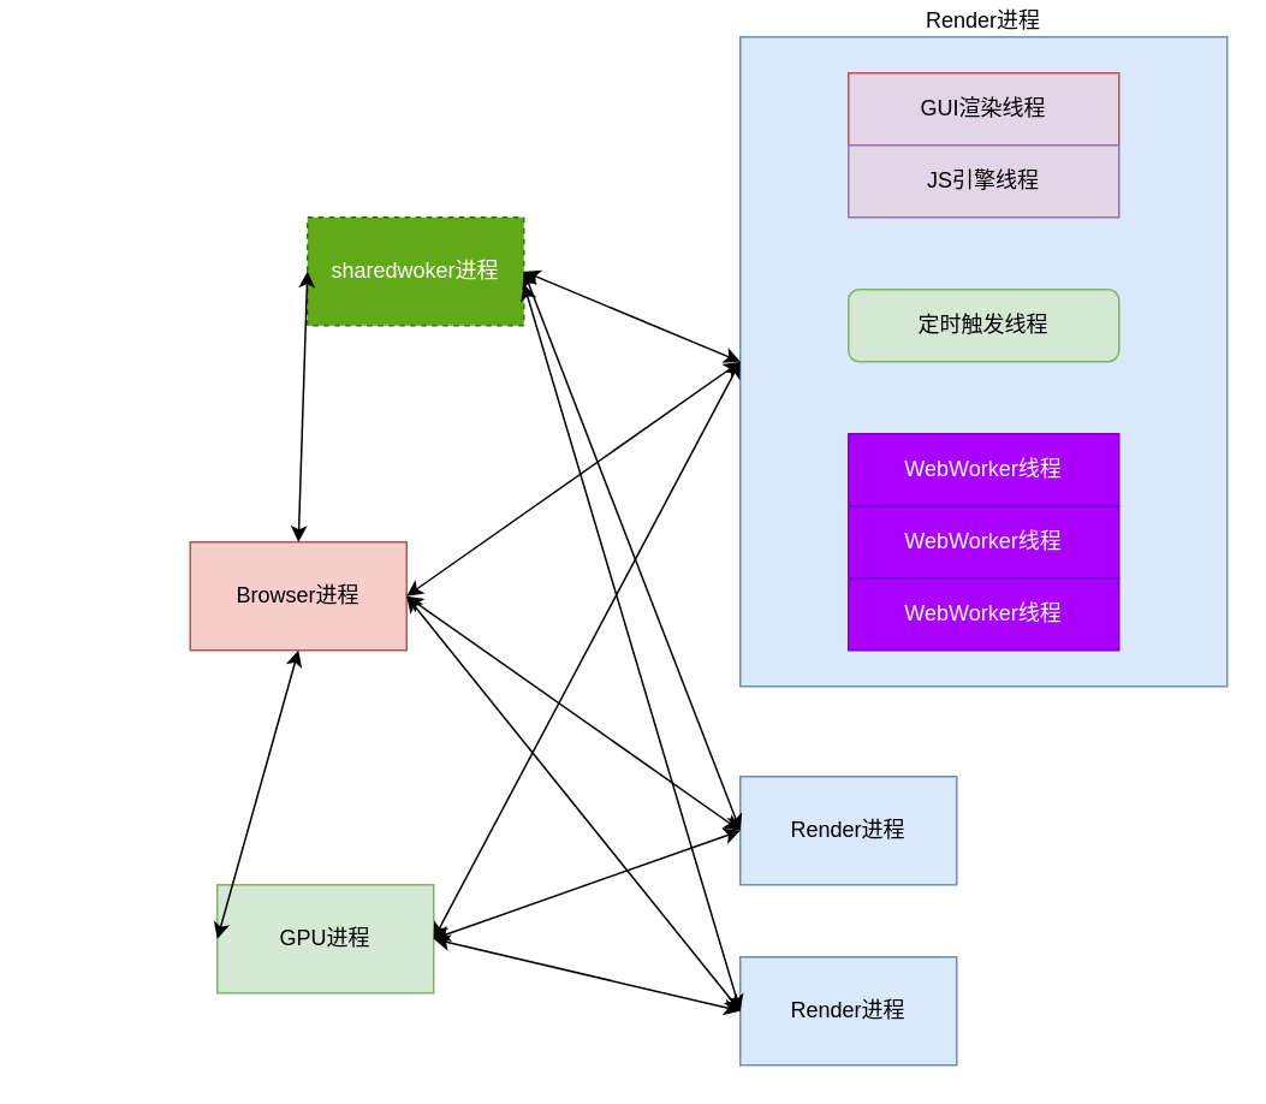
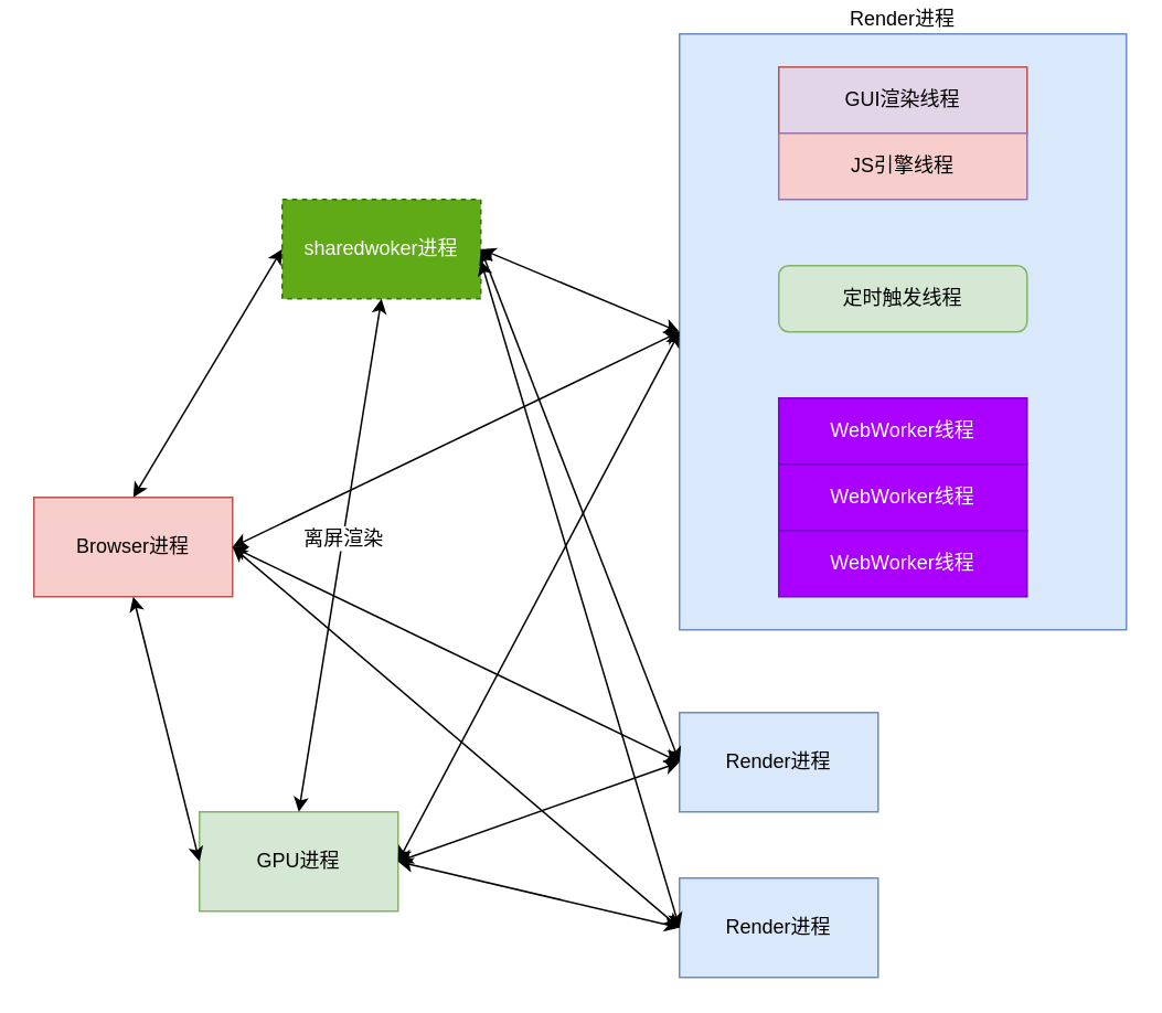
  <mxCell id="0" />
  <mxCell id="1" parent="0" />
- <mxCell id="2" value="Browser进程" style="rounded=0;whiteSpace=wrap;html=1;fillColor=#f8cecc;strokeColor=#b85450;" vertex="1" parent="1"><mxGeometry x="105" y="300" width="120" height="60" as="geometry" /></mxCell>
+ <mxCell id="2" value="Browser进程" style="rounded=0;whiteSpace=wrap;html=1;fillColor=#f8cecc;strokeColor=#b85450;" vertex="1" parent="1"><mxGeometry x="20" y="300" width="120" height="60" as="geometry" /></mxCell>
  <mxCell id="3" value="GPU进程" style="rounded=0;whiteSpace=wrap;html=1;fillColor=#d5e8d4;strokeColor=#82b366;" vertex="1" parent="1"><mxGeometry x="120" y="490" width="120" height="60" as="geometry" /></mxCell>
  <mxCell id="4" value="Render进程" style="rounded=0;whiteSpace=wrap;html=1;fillColor=#dae8fc;strokeColor=#6c8ebf;labelPosition=center;verticalLabelPosition=top;align=center;verticalAlign=bottom;" vertex="1" parent="1"><mxGeometry x="410" y="20" width="270" height="360" as="geometry" /></mxCell>
  <mxCell id="5" value="Render进程" style="rounded=0;whiteSpace=wrap;html=1;fillColor=#dae8fc;strokeColor=#6c8ebf;" vertex="1" parent="1"><mxGeometry x="410" y="430" width="120" height="60" as="geometry" /></mxCell>
  <mxCell id="6" value="Render进程" style="rounded=0;whiteSpace=wrap;html=1;fillColor=#dae8fc;strokeColor=#6c8ebf;" vertex="1" parent="1"><mxGeometry x="410" y="530" width="120" height="60" as="geometry" /></mxCell>
  <mxCell id="7" value="" style="endArrow=classic;startArrow=classic;html=1;exitX=1;exitY=0.5;exitDx=0;exitDy=0;entryX=0;entryY=0.5;entryDx=0;entryDy=0;" edge="1" parent="1" source="3" target="4"><mxGeometry width="50" height="50" relative="1" as="geometry"><mxPoint x="300" y="370" as="sourcePoint" /><mxPoint x="350" y="320" as="targetPoint" /></mxGeometry></mxCell>
  <mxCell id="8" value="" style="endArrow=classic;startArrow=classic;html=1;entryX=0;entryY=0.5;entryDx=0;entryDy=0;exitX=0.5;exitY=1;exitDx=0;exitDy=0;" edge="1" parent="1" source="2" target="3"><mxGeometry width="50" height="50" relative="1" as="geometry"><mxPoint x="160" y="465" as="sourcePoint" /><mxPoint x="210" y="415" as="targetPoint" /></mxGeometry></mxCell>
  <mxCell id="9" value="" style="endArrow=classic;startArrow=classic;html=1;entryX=0;entryY=0.5;entryDx=0;entryDy=0;exitX=1;exitY=0.5;exitDx=0;exitDy=0;" edge="1" parent="1" source="2" target="5"><mxGeometry width="50" height="50" relative="1" as="geometry"><mxPoint x="170" y="670" as="sourcePoint" /><mxPoint x="220" y="620" as="targetPoint" /></mxGeometry></mxCell>
  <mxCell id="10" value="" style="endArrow=classic;startArrow=classic;html=1;entryX=0;entryY=0.5;entryDx=0;entryDy=0;exitX=1;exitY=0.5;exitDx=0;exitDy=0;" edge="1" parent="1" source="2" target="4"><mxGeometry width="50" height="50" relative="1" as="geometry"><mxPoint x="290" y="510" as="sourcePoint" /><mxPoint x="420" y="470" as="targetPoint" /></mxGeometry></mxCell>
  <mxCell id="11" value="" style="endArrow=classic;startArrow=classic;html=1;exitX=1;exitY=0.5;exitDx=0;exitDy=0;entryX=0;entryY=0.5;entryDx=0;entryDy=0;" edge="1" parent="1" source="3" target="5"><mxGeometry width="50" height="50" relative="1" as="geometry"><mxPoint x="170" y="670" as="sourcePoint" /><mxPoint x="220" y="620" as="targetPoint" /></mxGeometry></mxCell>
  <mxCell id="12" value="" style="endArrow=classic;startArrow=classic;html=1;entryX=0;entryY=0.5;entryDx=0;entryDy=0;exitX=1;exitY=0.5;exitDx=0;exitDy=0;" edge="1" parent="1" source="3" target="6"><mxGeometry width="50" height="50" relative="1" as="geometry"><mxPoint x="290" y="370" as="sourcePoint" /><mxPoint x="220" y="620" as="targetPoint" /></mxGeometry></mxCell>
  <mxCell id="13" value="" style="endArrow=classic;startArrow=classic;html=1;exitX=1;exitY=0.5;exitDx=0;exitDy=0;entryX=0;entryY=0.5;entryDx=0;entryDy=0;" edge="1" parent="1" source="2" target="6"><mxGeometry width="50" height="50" relative="1" as="geometry"><mxPoint x="170" y="670" as="sourcePoint" /><mxPoint x="410" y="570" as="targetPoint" /></mxGeometry></mxCell>
  <mxCell id="14" value="GUI渲染线程" style="rounded=0;whiteSpace=wrap;html=1;fillColor=#e1d5e7;strokeColor=#b85450;" vertex="1" parent="1"><mxGeometry x="470" y="40" width="150" height="40" as="geometry" /></mxCell>
- <mxCell id="15" value="JS引擎线程" style="rounded=0;whiteSpace=wrap;html=1;fillColor=#e1d5e7;strokeColor=#9673a6;" vertex="1" parent="1"><mxGeometry x="470" y="80" width="150" height="40" as="geometry" /></mxCell>
+ <mxCell id="15" value="JS引擎线程" style="rounded=0;whiteSpace=wrap;html=1;fillColor=#f8cecc;strokeColor=#9673a6;" vertex="1" parent="1"><mxGeometry x="470" y="80" width="150" height="40" as="geometry" /></mxCell>
  <mxCell id="16" value="定时触发线程" style="whiteSpace=wrap;html=1;fillColor=#d5e8d4;strokeColor=#82b366;rounded=1;" vertex="1" parent="1"><mxGeometry x="470" y="160" width="150" height="40" as="geometry" /></mxCell>
  <mxCell id="17" value="WebWorker线程" style="rounded=0;whiteSpace=wrap;html=1;fillColor=#aa00ff;strokeColor=#7700CC;fontColor=#ffffff;" vertex="1" parent="1"><mxGeometry x="470" y="240" width="150" height="40" as="geometry" /></mxCell>
  <mxCell id="18" value="WebWorker线程" style="rounded=0;whiteSpace=wrap;html=1;fillColor=#aa00ff;strokeColor=#7700CC;fontColor=#ffffff;" vertex="1" parent="1"><mxGeometry x="470" y="280" width="150" height="40" as="geometry" /></mxCell>
  <mxCell id="19" value="WebWorker线程" style="rounded=0;whiteSpace=wrap;html=1;fillColor=#aa00ff;strokeColor=#7700CC;fontColor=#ffffff;" vertex="1" parent="1"><mxGeometry x="470" y="320" width="150" height="40" as="geometry" /></mxCell>
  <mxCell id="20" value="sharedwoker进程" style="rounded=0;whiteSpace=wrap;html=1;fillColor=#60a917;strokeColor=#2D7600;fontColor=#ffffff;dashed=1;" vertex="1" parent="1"><mxGeometry x="170" y="120" width="120" height="60" as="geometry" /></mxCell>
  <mxCell id="21" value="" style="endArrow=classic;startArrow=classic;html=1;exitX=1;exitY=0.5;exitDx=0;exitDy=0;entryX=0;entryY=0.5;entryDx=0;entryDy=0;" edge="1" parent="1" source="20" target="4"><mxGeometry width="50" height="50" relative="1" as="geometry"><mxPoint x="170" y="660" as="sourcePoint" /><mxPoint x="220" y="610" as="targetPoint" /></mxGeometry></mxCell>
  <mxCell id="22" value="" style="endArrow=classic;startArrow=classic;html=1;entryX=1;entryY=0.5;entryDx=0;entryDy=0;exitX=0;exitY=0.5;exitDx=0;exitDy=0;" edge="1" parent="1" source="5" target="20"><mxGeometry width="50" height="50" relative="1" as="geometry"><mxPoint x="170" y="660" as="sourcePoint" /><mxPoint x="220" y="610" as="targetPoint" /></mxGeometry></mxCell>
  <mxCell id="23" value="" style="endArrow=classic;startArrow=classic;html=1;entryX=1;entryY=0.617;entryDx=0;entryDy=0;entryPerimeter=0;" edge="1" parent="1" target="20"><mxGeometry width="50" height="50" relative="1" as="geometry"><mxPoint x="410" y="560" as="sourcePoint" /><mxPoint x="220" y="610" as="targetPoint" /></mxGeometry></mxCell>
  <mxCell id="24" value="" style="endArrow=classic;startArrow=classic;html=1;entryX=0.5;entryY=0;entryDx=0;entryDy=0;exitX=0;exitY=0.5;exitDx=0;exitDy=0;" edge="1" parent="1" source="20" target="2"><mxGeometry width="50" height="50" relative="1" as="geometry"><mxPoint x="20" y="660" as="sourcePoint" /><mxPoint x="70" y="610" as="targetPoint" /></mxGeometry></mxCell>
+ <mxCell id="25" value="" style="endArrow=classic;startArrow=classic;html=1;entryX=0.5;entryY=1;entryDx=0;entryDy=0;exitX=0.5;exitY=0;exitDx=0;exitDy=0;" edge="1" parent="1" source="3" target="20"><mxGeometry width="50" height="50" relative="1" as="geometry"><mxPoint x="20" y="660" as="sourcePoint" /><mxPoint x="70" y="610" as="targetPoint" /></mxGeometry></mxCell>
+ <mxCell id="26" value="离屏渲染" style="text;html=1;resizable=0;points=[];align=center;verticalAlign=middle;labelBackgroundColor=#ffffff;" vertex="1" connectable="0" parent="25"><mxGeometry x="0.071" relative="1" as="geometry"><mxPoint as="offset" /></mxGeometry></mxCell>
